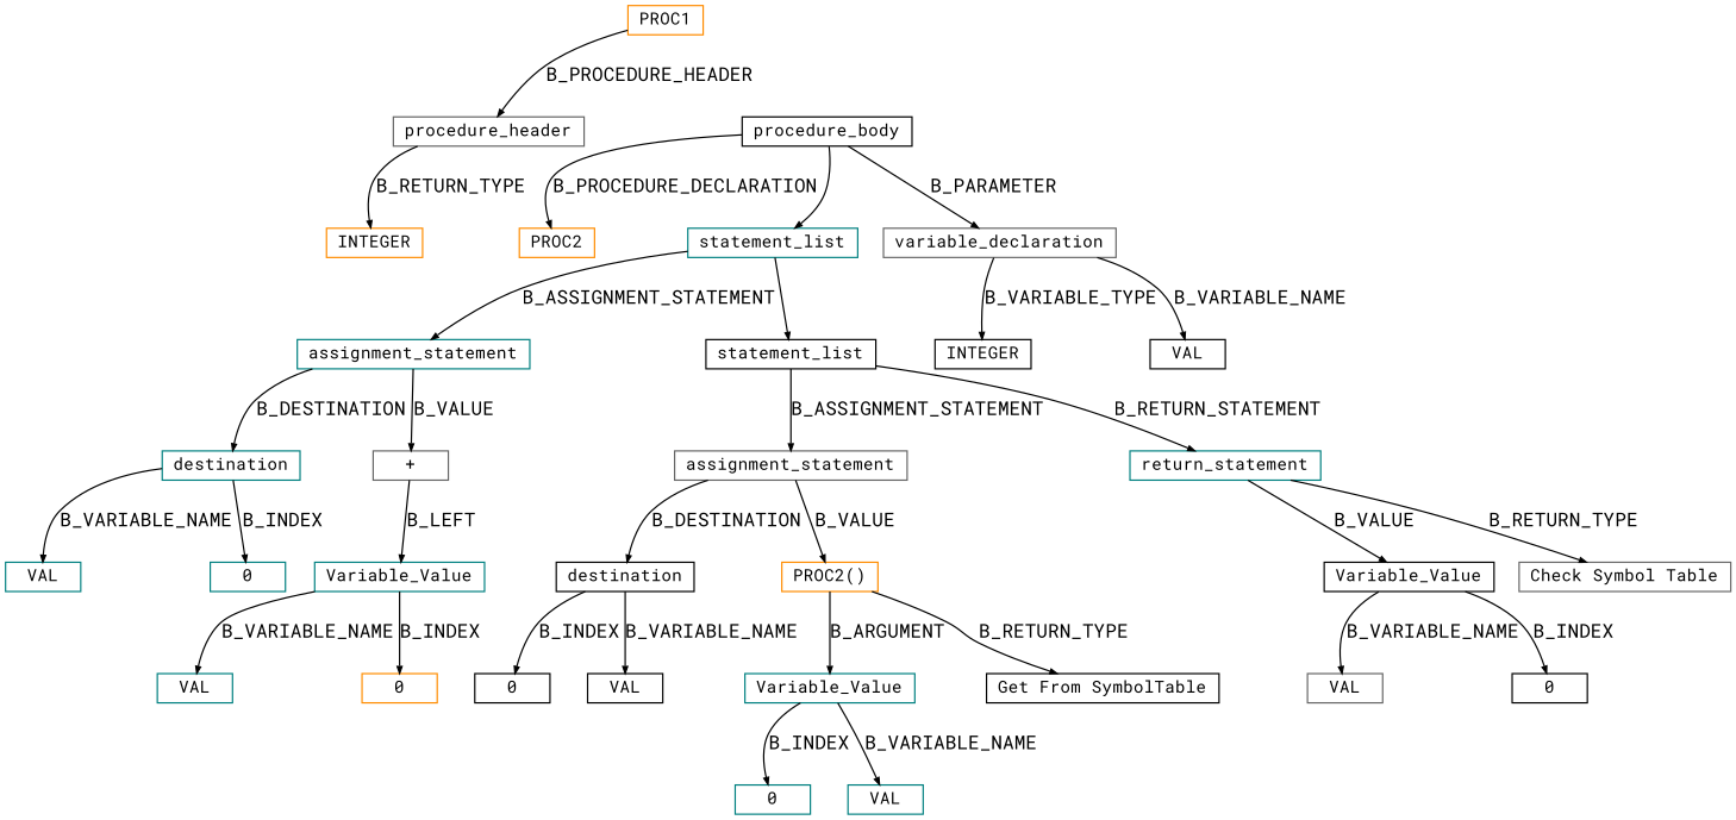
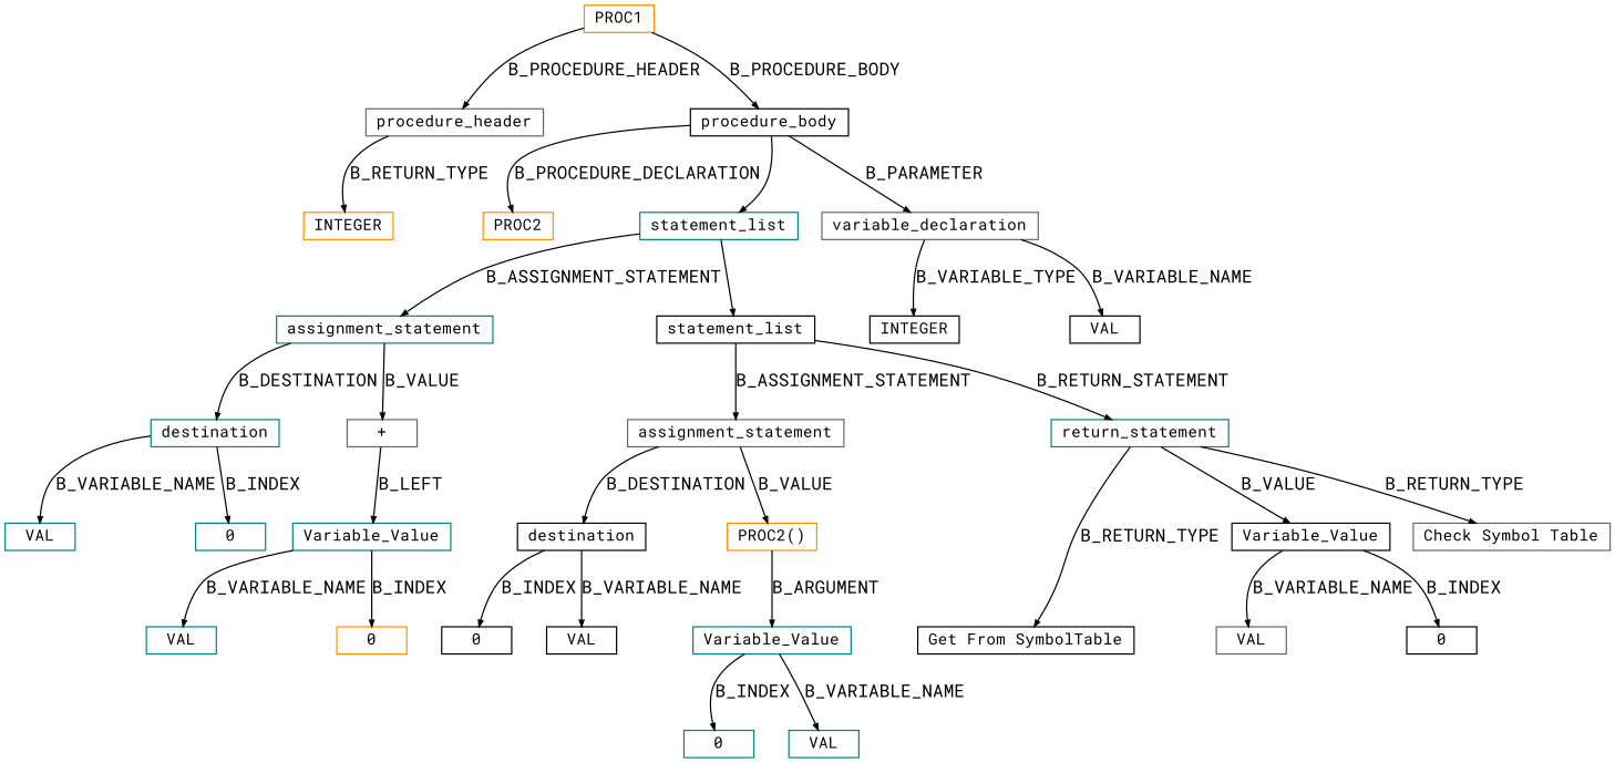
  digraph {
    fontname="Roboto Mono"
    ranksep=.6
    node [color=teal fontname="Roboto Mono" fontsize=12 shape=box]
    edge [arrowsize=.5 fontname="Roboto Mono"]
    n1 [color=darkorange height=.1 label=PROC1]
    n2 [color=gray40 height=.1 label=procedure_header]
    n3 [color=black height=.1 label=procedure_body]
    n4 [color=darkorange height=.1 label=INTEGER]
    n5 [color=gray40 height=.1 label=variable_declaration]
    n6 [color=darkorange height=.1 label=PROC2]
    n7 [height=.1 label=statement_list]
    n8 [color=black height=.1 label=INTEGER]
    n9 [color=black height=.1 label=VAL]
    n10 [height=.1 label=assignment_statement]
    n11 [color=black height=.1 label=statement_list]
    n12 [height=.1 label=destination]
    n13 [color=gray40 height=.1 label="+"]
    n14 [color=gray40 height=.1 label=assignment_statement]
    n15 [height=.1 label=return_statement]
    n16 [height=.1 label=VAL]
    n17 [height=.1 label=0]
    n18 [height=.1 label=Variable_Value]
    n19 [color=black height=.1 label=destination]
    n20 [color=darkorange height=.1 label="PROC2()"]
    n21 [color=black height=.1 label=Variable_Value]
    n22 [color=gray40 height=.1 label="Check Symbol Table"]
    n23 [color=darkorange height=.1 label=0]
    n24 [height=.1 label=VAL]
    n25 [color=black height=.1 label=VAL]
    n26 [color=black height=.1 label=0]
    n27 [height=.1 label=Variable_Value]
    n28 [color=black height=.1 label="Get From SymbolTable"]
    n29 [color=black height=.1 label=0]
    n30 [color=gray40 height=.1 label=VAL]
    n31 [height=.1 label=0]
    n32 [height=.1 label=VAL]
    n1 -> n2 [label=B_PROCEDURE_HEADER]
+   n1 -> n3 [label=B_PROCEDURE_BODY]
    n2 -> n4 [label=B_RETURN_TYPE]
    n3 -> n5 [label=B_PARAMETER]
    n3 -> n6 [label=B_PROCEDURE_DECLARATION]
    n3 -> n7
    n5 -> n8 [label=B_VARIABLE_TYPE]
    n5 -> n9 [label=B_VARIABLE_NAME]
    n7 -> n10 [label=B_ASSIGNMENT_STATEMENT]
    n7 -> n11
    n10 -> n12 [label=B_DESTINATION]
    n10 -> n13 [label=B_VALUE]
    n11 -> n14 [label=B_ASSIGNMENT_STATEMENT]
    n11 -> n15 [label=B_RETURN_STATEMENT]
    n12 -> n16 [label=B_VARIABLE_NAME]
    n12 -> n17 [label=B_INDEX]
    n13 -> n18 [label=B_LEFT]
    n14 -> n19 [label=B_DESTINATION]
    n14 -> n20 [label=B_VALUE]
    n15 -> n21 [label=B_VALUE]
    n15 -> n22 [label=B_RETURN_TYPE]
    n18 -> n23 [label=B_INDEX]
    n18 -> n24 [label=B_VARIABLE_NAME]
    n19 -> n25 [label=B_VARIABLE_NAME]
    n19 -> n26 [label=B_INDEX]
    n20 -> n27 [label=B_ARGUMENT]
-   n20 -> n28 [label=B_RETURN_TYPE]
+   n15 -> n28 [label=B_RETURN_TYPE]
    n21 -> n29 [label=B_INDEX]
    n21 -> n30 [label=B_VARIABLE_NAME]
    n27 -> n31 [label=B_INDEX]
    n27 -> n32 [label=B_VARIABLE_NAME]
  }
